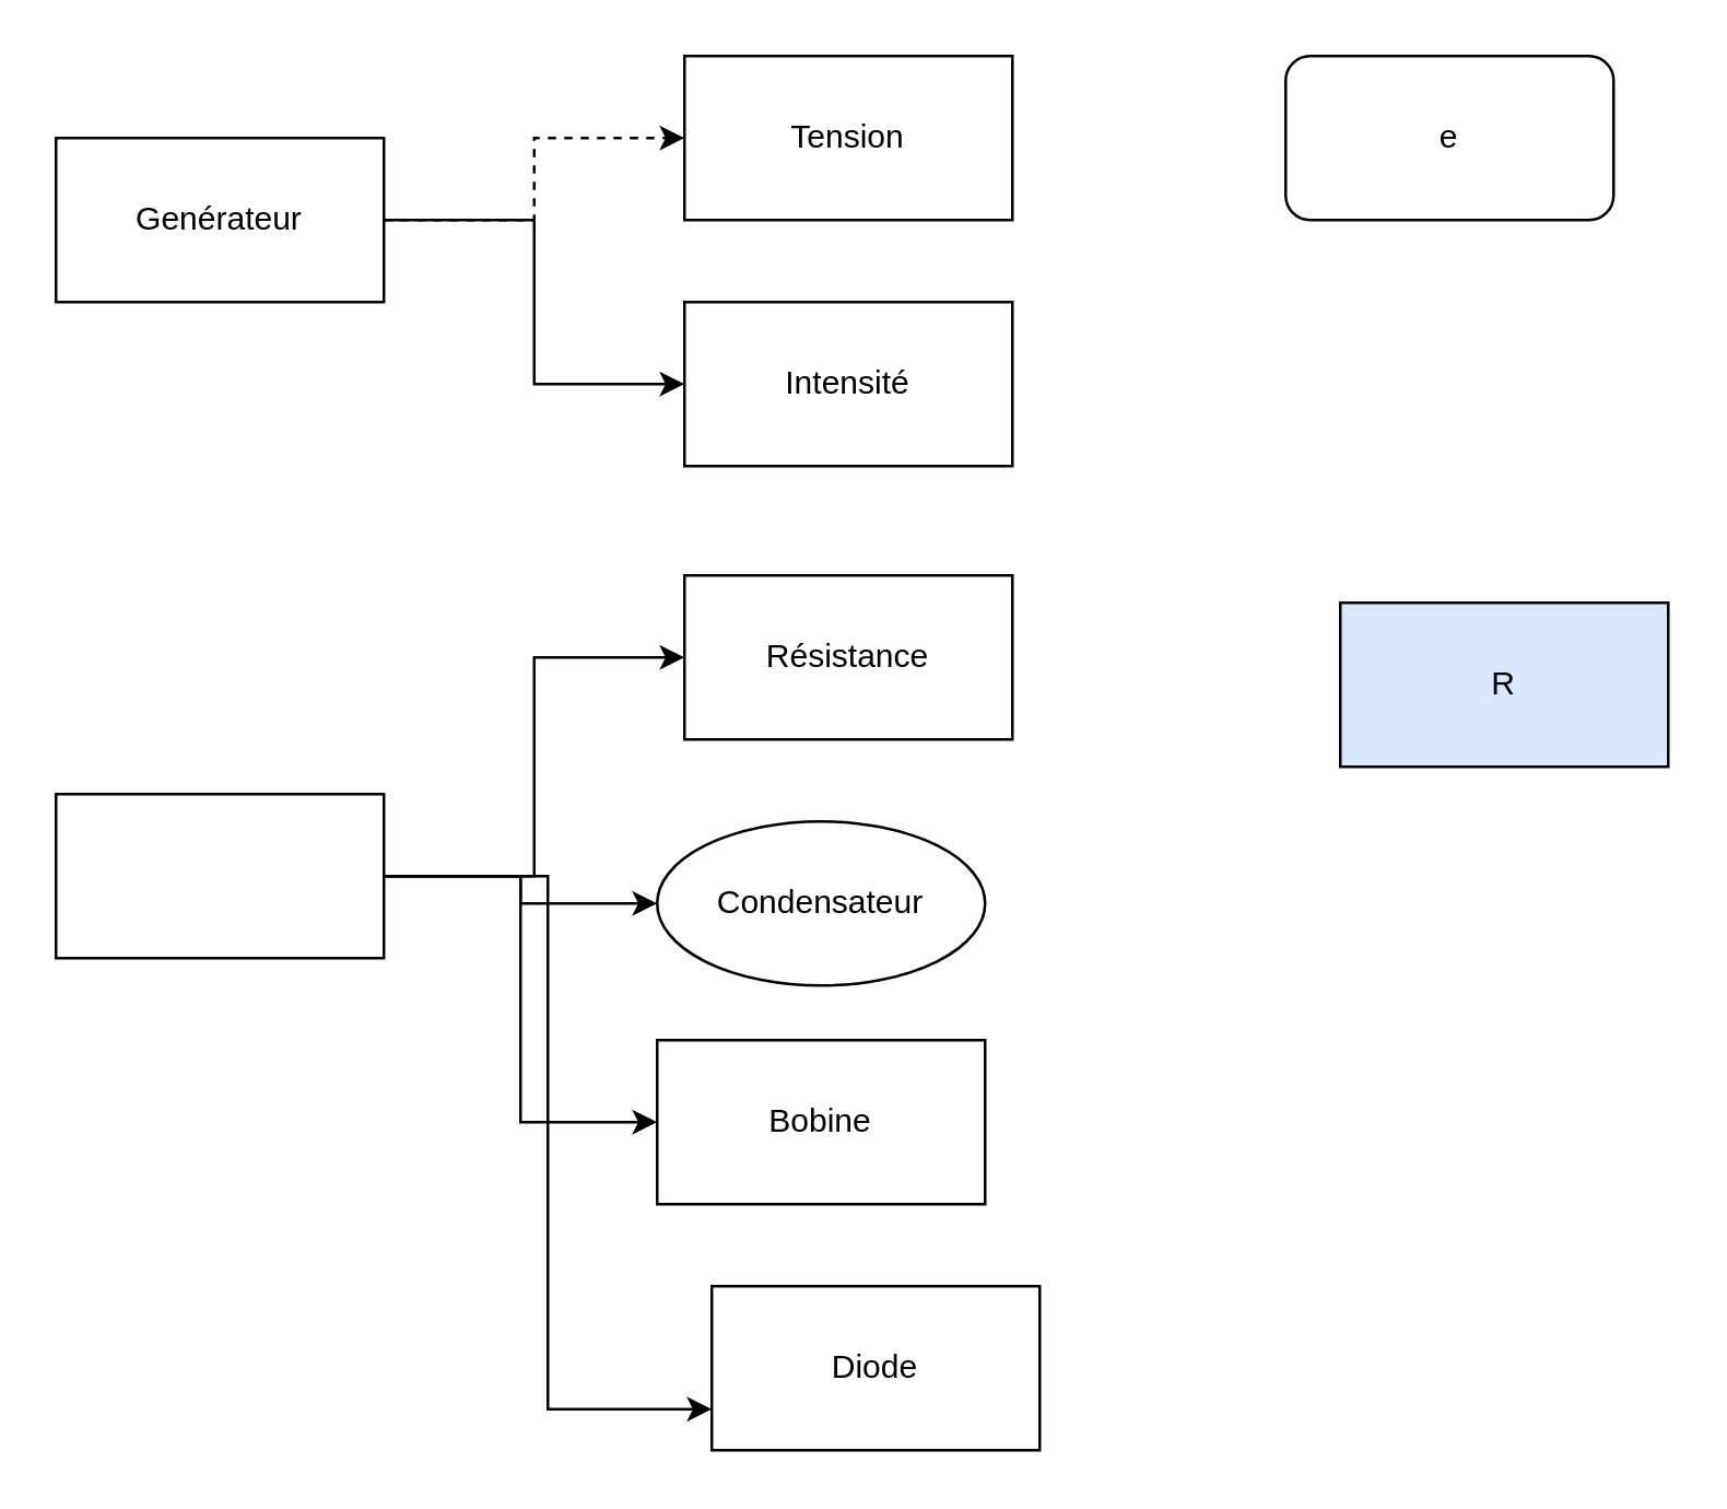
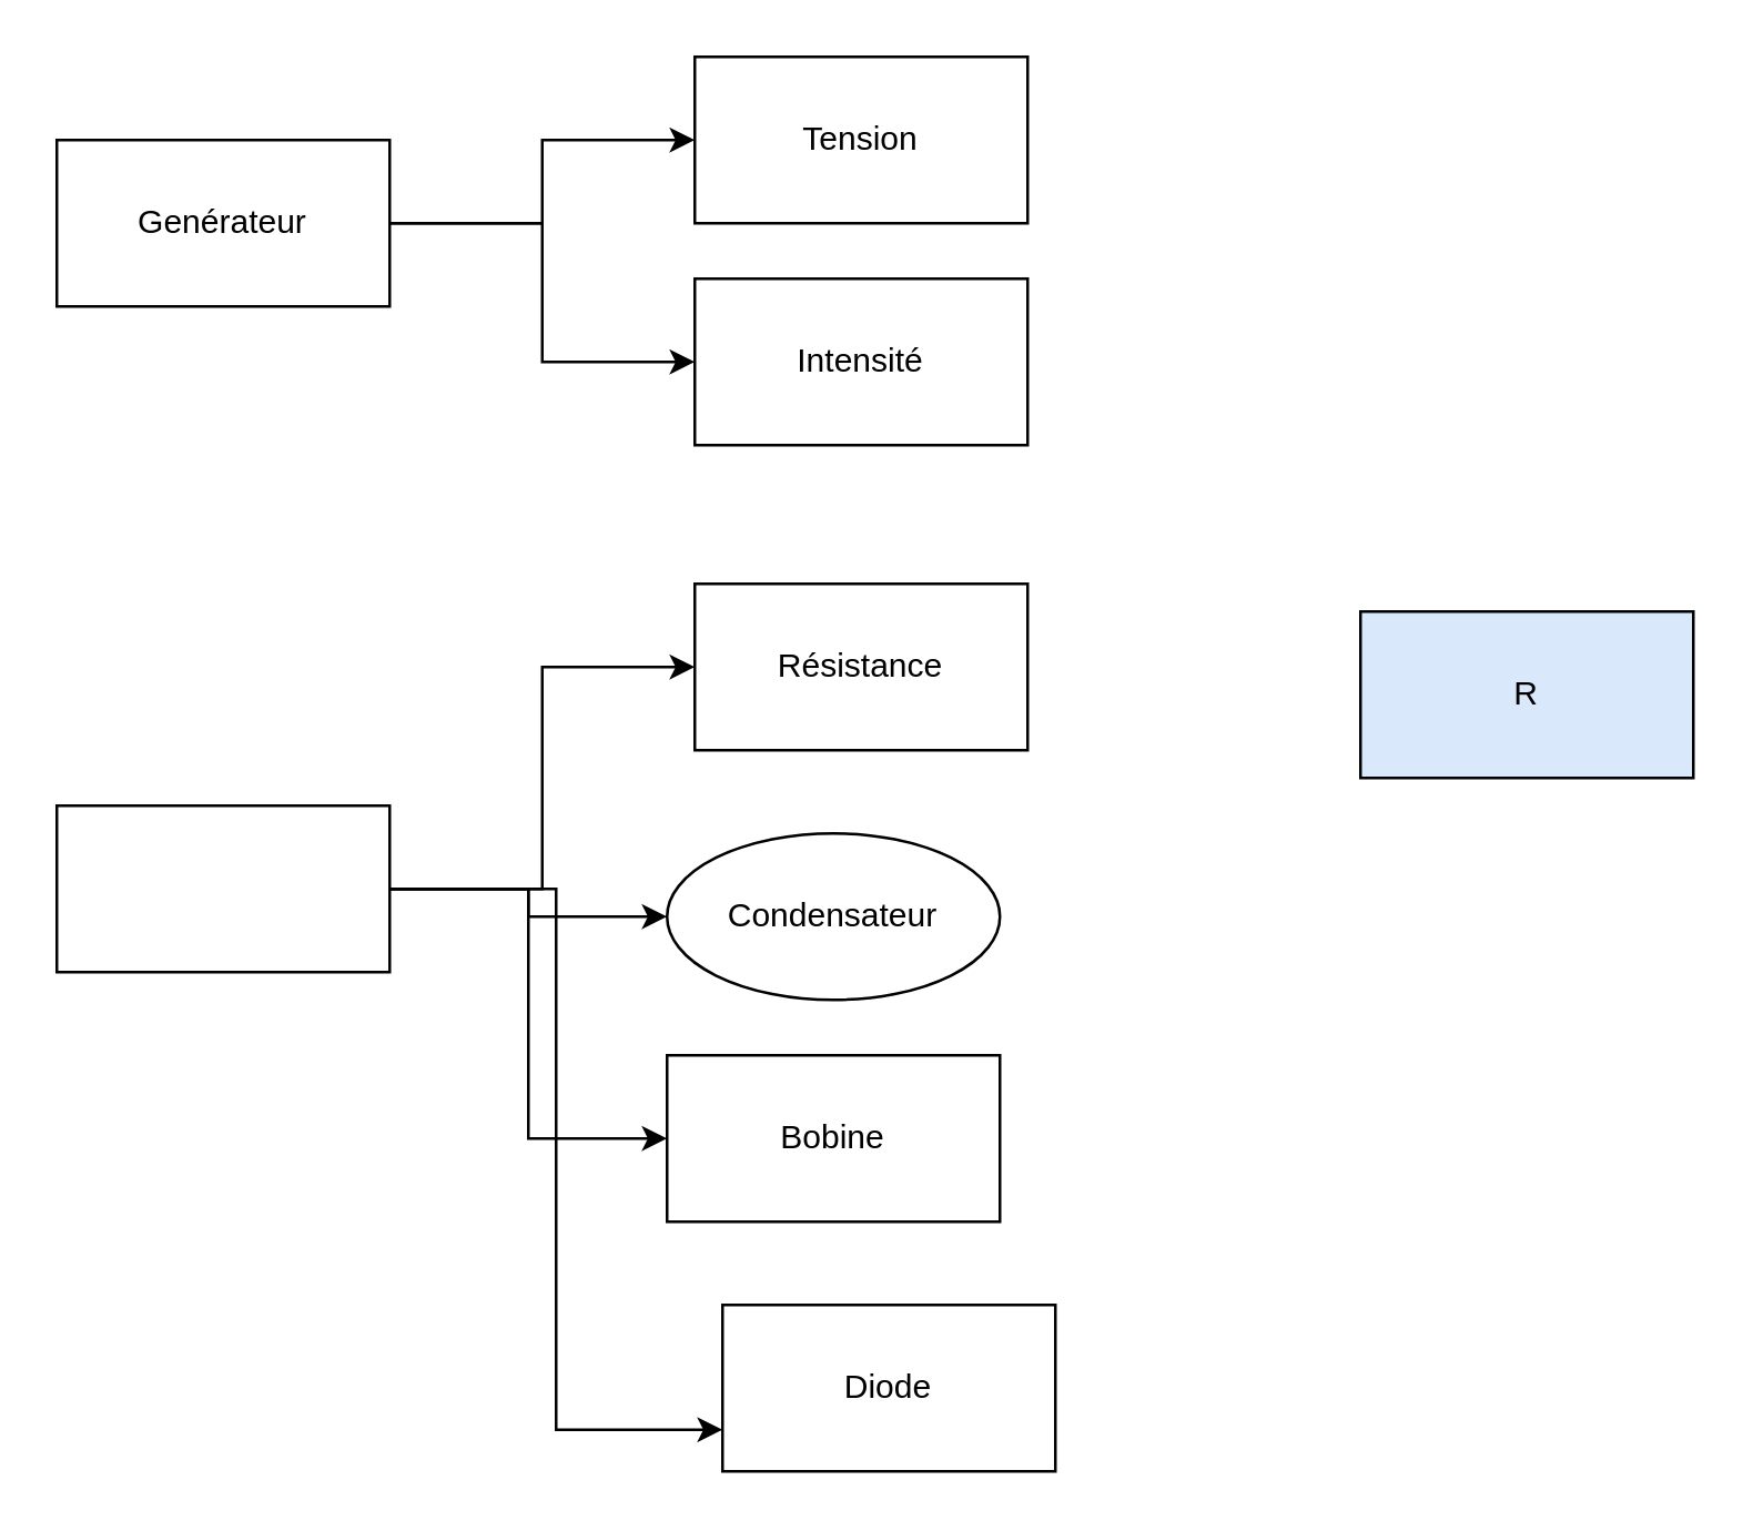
  <mxCell id="0" />
  <mxCell id="1" parent="0" />
  <mxCell id="2" value="Résistance" style="whiteSpace=wrap;html=1;" vertex="1" parent="1"><mxGeometry x="250" y="210" width="120" height="60" as="geometry" /></mxCell>
  <mxCell id="3" value="Condensateur" style="ellipse;whiteSpace=wrap;html=1;" vertex="1" parent="1"><mxGeometry x="240" y="300" width="120" height="60" as="geometry" /></mxCell>
  <mxCell id="4" value="Bobine" style="whiteSpace=wrap;html=1;" vertex="1" parent="1"><mxGeometry x="240" y="380" width="120" height="60" as="geometry" /></mxCell>
  <mxCell id="5" value="Diode" style="whiteSpace=wrap;html=1;" vertex="1" parent="1"><mxGeometry x="260" y="470" width="120" height="60" as="geometry" /></mxCell>
- <mxCell id="6" style="edgeStyle=orthogonalEdgeStyle;rounded=0;orthogonalLoop=1;jettySize=auto;html=1;exitX=1;exitY=0.5;exitDx=0;exitDy=0;dashed=1;" edge="1" parent="1" source="8" target="9"><mxGeometry relative="1" as="geometry" /></mxCell>
+ <mxCell id="6" style="edgeStyle=orthogonalEdgeStyle;rounded=0;orthogonalLoop=1;jettySize=auto;html=1;exitX=1;exitY=0.5;exitDx=0;exitDy=0;" edge="1" parent="1" source="8" target="9"><mxGeometry relative="1" as="geometry" /></mxCell>
  <mxCell id="7" style="edgeStyle=orthogonalEdgeStyle;rounded=0;orthogonalLoop=1;jettySize=auto;html=1;exitX=1;exitY=0.5;exitDx=0;exitDy=0;entryX=0;entryY=0.5;entryDx=0;entryDy=0;" edge="1" parent="1" source="8" target="10"><mxGeometry relative="1" as="geometry" /></mxCell>
  <mxCell id="8" value="Genérateur" style="whiteSpace=wrap;html=1;" vertex="1" parent="1"><mxGeometry x="20" y="50" width="120" height="60" as="geometry" /></mxCell>
  <mxCell id="9" value="Tension" style="whiteSpace=wrap;html=1;" vertex="1" parent="1"><mxGeometry x="250" y="20" width="120" height="60" as="geometry" /></mxCell>
- <mxCell id="10" value="Intensité" style="whiteSpace=wrap;html=1;" vertex="1" parent="1"><mxGeometry x="250" y="110" width="120" height="60" as="geometry" /></mxCell>
+ <mxCell id="10" value="Intensité" style="whiteSpace=wrap;html=1;" vertex="1" parent="1"><mxGeometry x="250" y="100" width="120" height="60" as="geometry" /></mxCell>
  <mxCell id="11" style="edgeStyle=orthogonalEdgeStyle;rounded=0;orthogonalLoop=1;jettySize=auto;html=1;exitX=1;exitY=0.5;exitDx=0;exitDy=0;entryX=0;entryY=0.5;entryDx=0;entryDy=0;" edge="1" parent="1" source="15" target="2"><mxGeometry relative="1" as="geometry" /></mxCell>
  <mxCell id="12" style="edgeStyle=orthogonalEdgeStyle;rounded=0;orthogonalLoop=1;jettySize=auto;html=1;exitX=1;exitY=0.5;exitDx=0;exitDy=0;entryX=0;entryY=0.5;entryDx=0;entryDy=0;" edge="1" parent="1" source="15" target="3"><mxGeometry relative="1" as="geometry" /></mxCell>
  <mxCell id="13" style="edgeStyle=orthogonalEdgeStyle;rounded=0;orthogonalLoop=1;jettySize=auto;html=1;exitX=1;exitY=0.5;exitDx=0;exitDy=0;entryX=0;entryY=0.5;entryDx=0;entryDy=0;" edge="1" parent="1" source="15" target="4"><mxGeometry relative="1" as="geometry" /></mxCell>
  <mxCell id="14" style="edgeStyle=orthogonalEdgeStyle;rounded=0;orthogonalLoop=1;jettySize=auto;html=1;exitX=1;exitY=0.5;exitDx=0;exitDy=0;entryX=0;entryY=0.75;entryDx=0;entryDy=0;" edge="1" parent="1" source="15" target="5"><mxGeometry relative="1" as="geometry" /></mxCell>
  <mxCell id="15" value="" style="whiteSpace=wrap;html=1;" vertex="1" parent="1"><mxGeometry x="20" y="290" width="120" height="60" as="geometry" /></mxCell>
- <mxCell id="16" value="e" style="rounded=1;whiteSpace=wrap;html=1;" vertex="1" parent="1"><mxGeometry x="470" y="20" width="120" height="60" as="geometry" /></mxCell>
  <mxCell id="17" value="R" style="whiteSpace=wrap;html=1;fillColor=#dae8fc;" vertex="1" parent="1"><mxGeometry x="490" y="220" width="120" height="60" as="geometry" /></mxCell>
